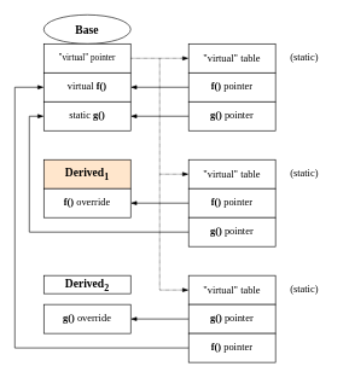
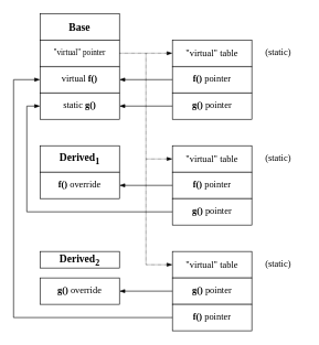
  <mxCell id="0" />
  <mxCell id="1" parent="0" />
- <mxCell id="2" value="&lt;b&gt;&lt;font face=&quot;Verdana&quot; style=&quot;font-size: 16px;&quot;&gt;Base&lt;/font&gt;&lt;/b&gt;" style="ellipse;whiteSpace=wrap;html=1;" parent="1" vertex="1"><mxGeometry x="60" y="20" width="120" height="40" as="geometry" /></mxCell>
+ <mxCell id="2" value="&lt;b&gt;&lt;font face=&quot;Verdana&quot; style=&quot;font-size: 16px;&quot;&gt;Base&lt;/font&gt;&lt;/b&gt;" style="rounded=0;whiteSpace=wrap;html=1;" parent="1" vertex="1"><mxGeometry x="60" y="20" width="120" height="40" as="geometry" /></mxCell>
  <mxCell id="3" value="&lt;font face=&quot;Verdana&quot;&gt;&quot;virtual&quot; pointer&lt;/font&gt;" style="rounded=0;whiteSpace=wrap;html=1;" parent="1" vertex="1"><mxGeometry x="60" y="60" width="120" height="40" as="geometry" /></mxCell>
  <mxCell id="4" value="&lt;font style=&quot;font-size: 14px;&quot; face=&quot;Verdana&quot;&gt;virtual &lt;b&gt;f()&lt;/b&gt;&lt;/font&gt;" style="rounded=0;whiteSpace=wrap;html=1;" parent="1" vertex="1"><mxGeometry x="60" y="100" width="120" height="40" as="geometry" /></mxCell>
  <mxCell id="5" value="&lt;font style=&quot;font-size: 14px;&quot; face=&quot;Verdana&quot;&gt;static &lt;b&gt;g()&lt;/b&gt;&lt;/font&gt;" style="rounded=0;whiteSpace=wrap;html=1;" parent="1" vertex="1"><mxGeometry x="60" y="140" width="120" height="40" as="geometry" /></mxCell>
- <mxCell id="6" value="&lt;b&gt;&lt;font face=&quot;Verdana&quot; style=&quot;font-size: 16px;&quot;&gt;Derived&lt;sub&gt;1&lt;/sub&gt;&lt;/font&gt;&lt;/b&gt;" style="rounded=0;whiteSpace=wrap;html=1;fillColor=#ffe6cc;" parent="1" vertex="1"><mxGeometry x="60" y="220" width="120" height="40" as="geometry" /></mxCell>
+ <mxCell id="6" value="&lt;b&gt;&lt;font face=&quot;Verdana&quot; style=&quot;font-size: 16px;&quot;&gt;Derived&lt;sub&gt;1&lt;/sub&gt;&lt;/font&gt;&lt;/b&gt;" style="rounded=0;whiteSpace=wrap;html=1;" parent="1" vertex="1"><mxGeometry x="60" y="220" width="120" height="40" as="geometry" /></mxCell>
  <mxCell id="7" value="&lt;font style=&quot;font-size: 14px;&quot; face=&quot;Verdana&quot;&gt;&lt;b&gt;f()&lt;/b&gt; override&lt;/font&gt;" style="rounded=0;whiteSpace=wrap;html=1;" parent="1" vertex="1"><mxGeometry x="60" y="260" width="120" height="40" as="geometry" /></mxCell>
  <mxCell id="8" value="&lt;b&gt;&lt;font style=&quot;font-size: 16px;&quot; face=&quot;Verdana&quot;&gt;Derived&lt;sub&gt;2&lt;/sub&gt;&lt;/font&gt;&lt;/b&gt;" style="rounded=0;whiteSpace=wrap;html=1;" parent="1" vertex="1"><mxGeometry x="60" y="380" width="120" height="25" as="geometry" /></mxCell>
  <mxCell id="9" value="&lt;font style=&quot;font-size: 14px;&quot; face=&quot;Verdana&quot;&gt;&lt;b&gt;g()&lt;/b&gt; override&lt;/font&gt;" style="rounded=0;whiteSpace=wrap;html=1;" parent="1" vertex="1"><mxGeometry x="60" y="420" width="120" height="40" as="geometry" /></mxCell>
  <mxCell id="10" value="&lt;font style=&quot;font-size: 14px;&quot;&gt;&lt;span style=&quot;font-family: Verdana;&quot;&gt;&quot;virtual&quot;&lt;/span&gt;&lt;font style=&quot;font-size: 14px;&quot; face=&quot;Verdana&quot;&gt;&amp;nbsp;table&lt;/font&gt;&lt;/font&gt;" style="rounded=0;whiteSpace=wrap;html=1;" parent="1" vertex="1"><mxGeometry x="260" y="60" width="120" height="40" as="geometry" /></mxCell>
  <mxCell id="11" value="&lt;font size=&quot;1&quot; face=&quot;Verdana&quot;&gt;&lt;b style=&quot;font-size: 14px;&quot;&gt;f() &lt;/b&gt;&lt;span style=&quot;font-size: 14px;&quot;&gt;pointer&lt;/span&gt;&lt;/font&gt;" style="rounded=0;whiteSpace=wrap;html=1;" parent="1" vertex="1"><mxGeometry x="260" y="100" width="120" height="40" as="geometry" /></mxCell>
  <mxCell id="12" value="&lt;font size=&quot;1&quot; face=&quot;Verdana&quot;&gt;&lt;b style=&quot;font-size: 14px;&quot;&gt;g()&lt;/b&gt;&lt;/font&gt;&lt;b style=&quot;font-family: Verdana; font-size: 14px;&quot;&gt;&amp;nbsp;&lt;/b&gt;&lt;span style=&quot;font-family: Verdana; font-size: 14px;&quot;&gt;pointer&lt;/span&gt;" style="rounded=0;whiteSpace=wrap;html=1;" parent="1" vertex="1"><mxGeometry x="260" y="140" width="120" height="40" as="geometry" /></mxCell>
  <mxCell id="13" value="" style="endArrow=blockThin;html=1;rounded=0;exitX=1;exitY=0.5;exitDx=0;exitDy=0;entryX=0;entryY=0.5;entryDx=0;entryDy=0;endFill=1;dashed=1;dashPattern=1 1;" parent="1" source="3" target="10" edge="1"><mxGeometry width="50" height="50" relative="1" as="geometry"><mxPoint x="270" y="50" as="sourcePoint" /><mxPoint x="320" y="0" as="targetPoint" /></mxGeometry></mxCell>
  <mxCell id="14" value="" style="endArrow=blockThin;html=1;rounded=0;exitX=0;exitY=0.5;exitDx=0;exitDy=0;entryX=1;entryY=0.5;entryDx=0;entryDy=0;endFill=1;" parent="1" source="11" target="4" edge="1"><mxGeometry width="50" height="50" relative="1" as="geometry"><mxPoint x="190" y="90" as="sourcePoint" /><mxPoint x="310" y="90" as="targetPoint" /></mxGeometry></mxCell>
  <mxCell id="15" value="" style="endArrow=blockThin;html=1;rounded=0;exitX=0;exitY=0.5;exitDx=0;exitDy=0;entryX=1;entryY=0.5;entryDx=0;entryDy=0;endFill=1;" parent="1" source="12" target="5" edge="1"><mxGeometry width="50" height="50" relative="1" as="geometry"><mxPoint x="200" y="100" as="sourcePoint" /><mxPoint x="320" y="100" as="targetPoint" /></mxGeometry></mxCell>
  <mxCell id="16" value="&lt;font style=&quot;font-size: 14px;&quot;&gt;&lt;span style=&quot;font-family: Verdana;&quot;&gt;&quot;virtual&quot;&lt;/span&gt;&lt;font style=&quot;font-size: 14px;&quot; face=&quot;Verdana&quot;&gt;&amp;nbsp;table&lt;/font&gt;&lt;/font&gt;" style="rounded=0;whiteSpace=wrap;html=1;" parent="1" vertex="1"><mxGeometry x="260" y="220" width="120" height="40" as="geometry" /></mxCell>
  <mxCell id="17" value="&lt;font size=&quot;1&quot; face=&quot;Verdana&quot;&gt;&lt;b style=&quot;font-size: 14px;&quot;&gt;f()&lt;/b&gt;&lt;/font&gt;&lt;b style=&quot;font-family: Verdana; font-size: 14px;&quot;&gt;&amp;nbsp;&lt;/b&gt;&lt;span style=&quot;font-family: Verdana; font-size: 14px;&quot;&gt;pointer&lt;/span&gt;" style="rounded=0;whiteSpace=wrap;html=1;" parent="1" vertex="1"><mxGeometry x="260" y="260" width="120" height="40" as="geometry" /></mxCell>
  <mxCell id="18" value="&lt;font size=&quot;1&quot; face=&quot;Verdana&quot;&gt;&lt;b style=&quot;font-size: 14px;&quot;&gt;g()&lt;/b&gt;&lt;/font&gt;&lt;b style=&quot;font-family: Verdana; font-size: 14px;&quot;&gt;&amp;nbsp;&lt;/b&gt;&lt;span style=&quot;font-family: Verdana; font-size: 14px;&quot;&gt;pointer&lt;/span&gt;" style="rounded=0;whiteSpace=wrap;html=1;" parent="1" vertex="1"><mxGeometry x="260" y="300" width="120" height="40" as="geometry" /></mxCell>
  <mxCell id="19" value="&lt;font style=&quot;font-size: 14px;&quot;&gt;&lt;span style=&quot;font-family: Verdana;&quot;&gt;&quot;virtual&quot;&lt;/span&gt;&lt;font style=&quot;font-size: 14px;&quot; face=&quot;Verdana&quot;&gt;&amp;nbsp;table&lt;/font&gt;&lt;/font&gt;" style="rounded=0;whiteSpace=wrap;html=1;" parent="1" vertex="1"><mxGeometry x="260" y="380" width="120" height="40" as="geometry" /></mxCell>
  <mxCell id="20" value="&lt;font size=&quot;1&quot; face=&quot;Verdana&quot;&gt;&lt;b style=&quot;font-size: 14px;&quot;&gt;g()&lt;/b&gt;&lt;/font&gt;&lt;b style=&quot;font-family: Verdana; font-size: 14px;&quot;&gt;&amp;nbsp;&lt;/b&gt;&lt;span style=&quot;font-family: Verdana; font-size: 14px;&quot;&gt;pointer&lt;/span&gt;" style="rounded=0;whiteSpace=wrap;html=1;" parent="1" vertex="1"><mxGeometry x="260" y="420" width="120" height="40" as="geometry" /></mxCell>
  <mxCell id="21" value="&lt;font size=&quot;1&quot; face=&quot;Verdana&quot;&gt;&lt;b style=&quot;font-size: 14px;&quot;&gt;f()&lt;/b&gt;&lt;/font&gt;&lt;b style=&quot;font-family: Verdana; font-size: 14px;&quot;&gt;&amp;nbsp;&lt;/b&gt;&lt;span style=&quot;font-family: Verdana; font-size: 14px;&quot;&gt;pointer&lt;/span&gt;" style="rounded=0;whiteSpace=wrap;html=1;" parent="1" vertex="1"><mxGeometry x="260" y="460" width="120" height="40" as="geometry" /></mxCell>
  <mxCell id="22" value="" style="endArrow=blockThin;html=1;rounded=0;exitX=0;exitY=0.5;exitDx=0;exitDy=0;entryX=1;entryY=0.5;entryDx=0;entryDy=0;endFill=1;" parent="1" source="17" target="7" edge="1"><mxGeometry width="50" height="50" relative="1" as="geometry"><mxPoint x="310" y="170" as="sourcePoint" /><mxPoint x="190" y="170" as="targetPoint" /></mxGeometry></mxCell>
  <mxCell id="23" value="" style="endArrow=blockThin;html=1;rounded=0;exitX=0;exitY=0.5;exitDx=0;exitDy=0;entryX=1;entryY=0.5;entryDx=0;entryDy=0;endFill=1;" parent="1" source="20" target="9" edge="1"><mxGeometry width="50" height="50" relative="1" as="geometry"><mxPoint x="310" y="250" as="sourcePoint" /><mxPoint x="190" y="250" as="targetPoint" /></mxGeometry></mxCell>
  <mxCell id="24" value="" style="endArrow=blockThin;html=1;rounded=0;entryX=0;entryY=0.5;entryDx=0;entryDy=0;endFill=1;dashed=1;dashPattern=1 1;" parent="1" target="16" edge="1"><mxGeometry width="50" height="50" relative="1" as="geometry"><mxPoint x="220" y="240" as="sourcePoint" /><mxPoint x="300" y="210" as="targetPoint" /><Array as="points"><mxPoint x="260" y="240" /></Array></mxGeometry></mxCell>
  <mxCell id="25" value="" style="endArrow=blockThin;html=1;rounded=0;endFill=1;dashed=1;dashPattern=1 1;entryX=0;entryY=0.5;entryDx=0;entryDy=0;" parent="1" target="19" edge="1"><mxGeometry width="50" height="50" relative="1" as="geometry"><mxPoint x="220" y="80" as="sourcePoint" /><mxPoint x="250" y="300" as="targetPoint" /><Array as="points"><mxPoint x="220" y="400" /></Array></mxGeometry></mxCell>
  <mxCell id="26" value="&lt;font style=&quot;font-size: 14px;&quot; face=&quot;Verdana&quot;&gt;(static)&lt;/font&gt;" style="text;html=1;align=center;verticalAlign=middle;whiteSpace=wrap;rounded=0;" parent="1" vertex="1"><mxGeometry x="380" y="60" width="80" height="40" as="geometry" /></mxCell>
  <mxCell id="27" value="" style="endArrow=blockThin;html=1;rounded=0;exitX=0;exitY=0.5;exitDx=0;exitDy=0;entryX=0;entryY=0.5;entryDx=0;entryDy=0;endFill=1;" parent="1" source="18" target="5" edge="1"><mxGeometry width="50" height="50" relative="1" as="geometry"><mxPoint x="-50" y="310" as="sourcePoint" /><mxPoint x="0" y="260" as="targetPoint" /><Array as="points"><mxPoint x="40" y="320" /><mxPoint x="40" y="160" /></Array></mxGeometry></mxCell>
  <mxCell id="28" value="" style="endArrow=blockThin;html=1;rounded=0;exitX=0;exitY=0.5;exitDx=0;exitDy=0;entryX=0;entryY=0.5;entryDx=0;entryDy=0;endFill=1;" parent="1" source="21" target="4" edge="1"><mxGeometry width="50" height="50" relative="1" as="geometry"><mxPoint x="-40" y="310" as="sourcePoint" /><mxPoint x="10" y="250" as="targetPoint" /><Array as="points"><mxPoint x="20" y="480" /><mxPoint x="20" y="120" /></Array></mxGeometry></mxCell>
  <mxCell id="29" value="&lt;font style=&quot;font-size: 14px;&quot; face=&quot;Verdana&quot;&gt;(static)&lt;/font&gt;" style="text;html=1;align=center;verticalAlign=middle;whiteSpace=wrap;rounded=0;" parent="1" vertex="1"><mxGeometry x="380" y="220" width="80" height="40" as="geometry" /></mxCell>
  <mxCell id="30" value="&lt;font style=&quot;font-size: 14px;&quot; face=&quot;Verdana&quot;&gt;(static)&lt;/font&gt;" style="text;html=1;align=center;verticalAlign=middle;whiteSpace=wrap;rounded=0;" parent="1" vertex="1"><mxGeometry x="380" y="380" width="80" height="40" as="geometry" /></mxCell>
